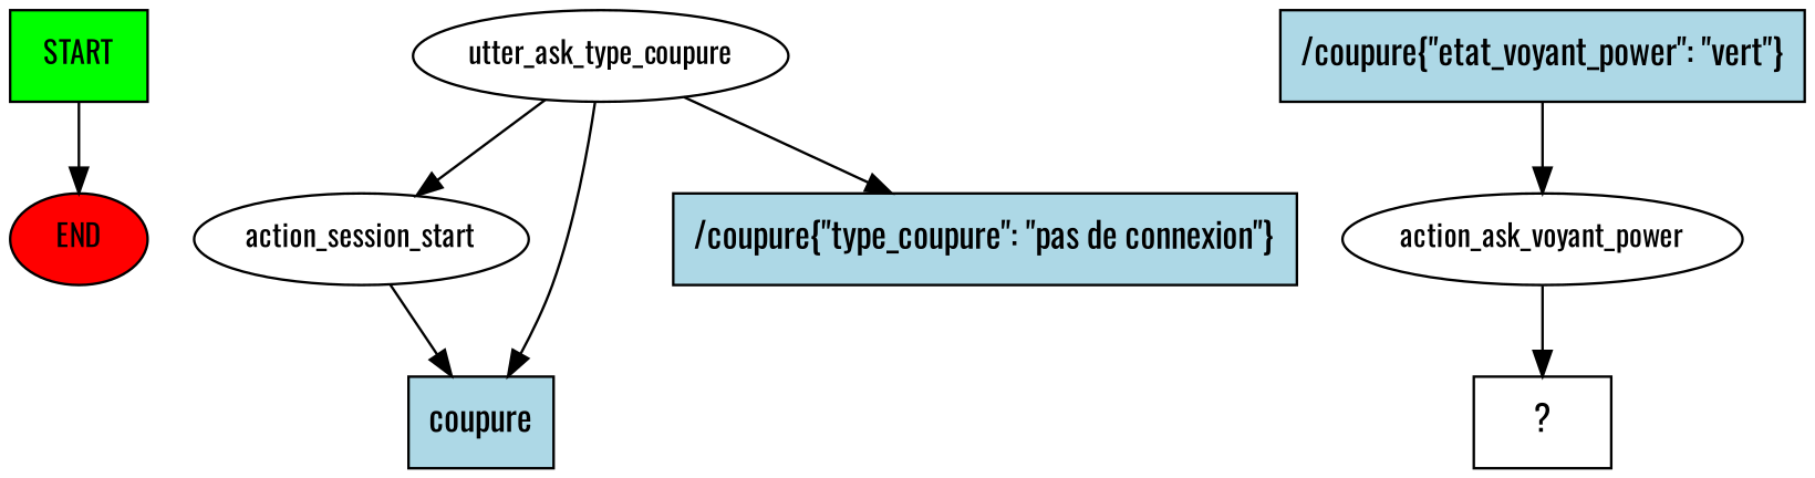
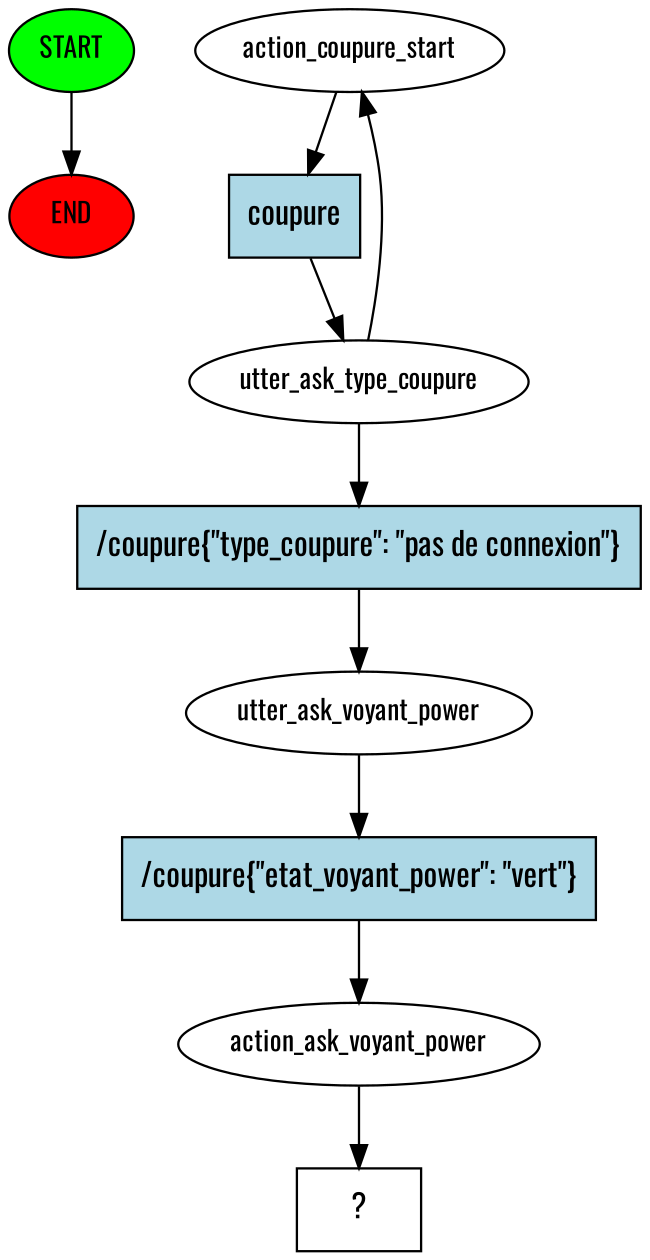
  digraph {
    fontname=Oswald
    node [fontname=Oswald fontsize=12]
    edge [fontname=Oswald]
-   n1 [fillcolor=green label=START style=filled shape=box]
+   n1 [fillcolor=green label=START style=filled]
    n2 [fillcolor=red label=END style=filled]
-   n3 [label=action_session_start]
+   n3 [label=action_coupure_start]
    n4 [fillcolor=lightblue label=coupure shape=rect style=filled fontsize=""]
    n5 [label=utter_ask_type_coupure]
    n6 [fillcolor=lightblue label="/coupure{\"type_coupure\": \"pas de connexion\"}" shape=rect style=filled fontsize=""]
+   n7 [label=utter_ask_voyant_power]
    n8 [fillcolor=lightblue label="/coupure{\"etat_voyant_power\": \"vert\"}" shape=rect style=filled fontsize=""]
    n9 [label=action_ask_voyant_power]
    n10 [label="  ?  " shape=rect fontsize=""]
    n1 -> n2
    n3 -> n4
-   n5 -> n4
+   n4 -> n5
    n5 -> n3
    n5 -> n6
+   n6 -> n7
+   n7 -> n8
    n8 -> n9
    n9 -> n10
  }
